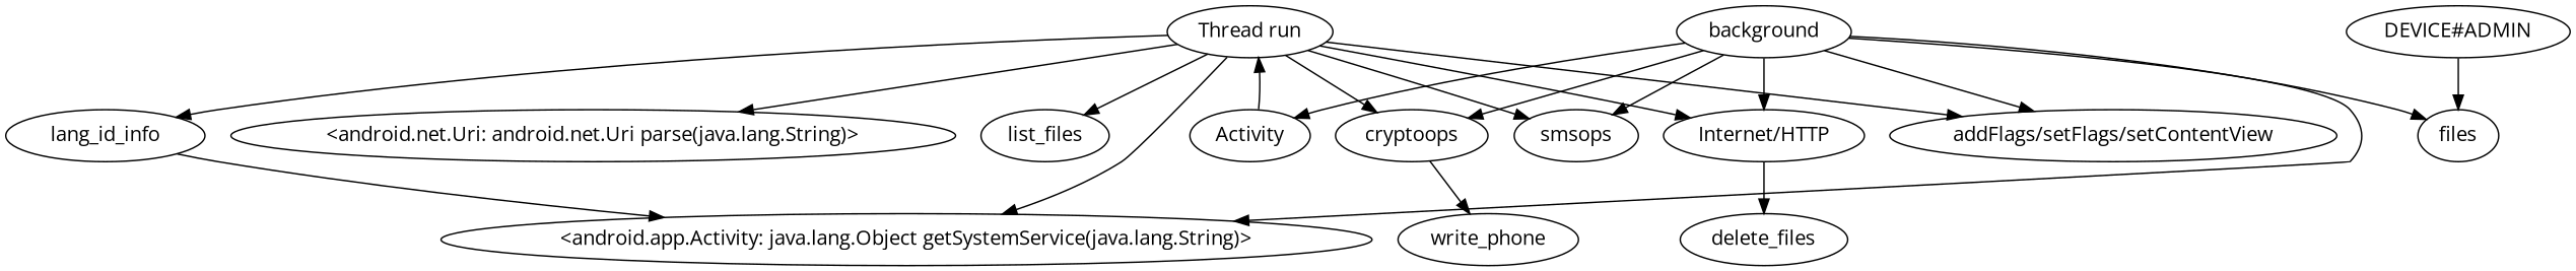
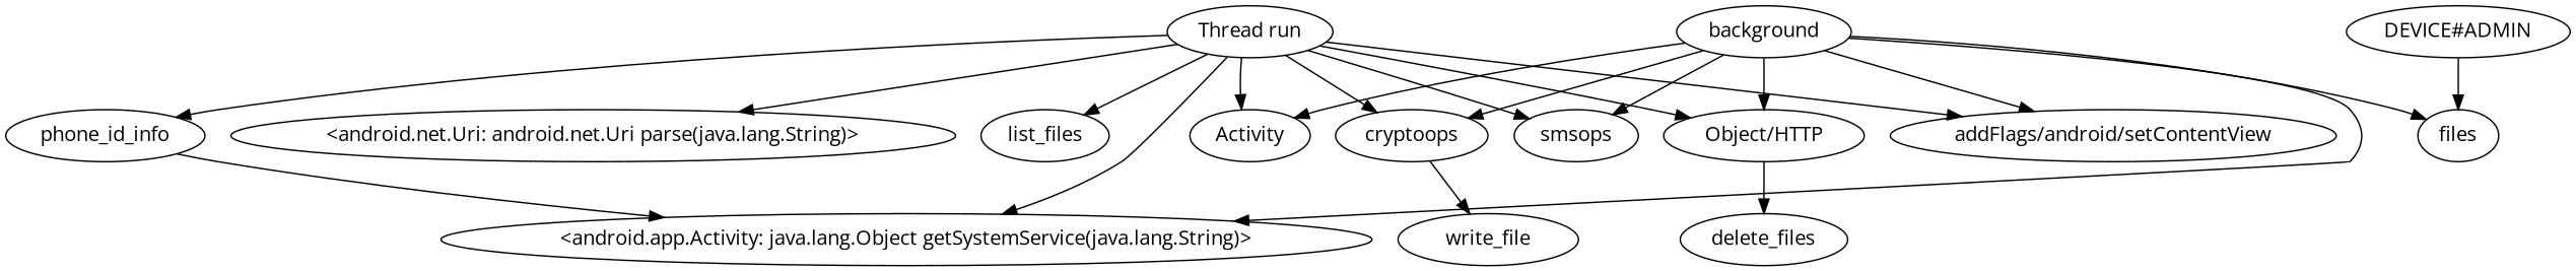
  strict digraph {
    fontname="Open Sans"
    "graph"="{}"
    node [domain=library fontname="Open Sans" type=merged]
    edge [deps="FROM_SENSITIVE_PARENT_TO_SENSITIVE_API-CALL-CALL-CALL" fontname="Open Sans" type=DEP]
    "<android.app.Activity: java.lang.Object getSystemService(java.lang.String)>" [type=SENSITIVE_METHOD]
-   phone_id_info [label=lang_id_info]
+   phone_id_info
    smsops [type=SENSITIVE_METHOD]
    "<android.net.Uri: android.net.Uri parse(java.lang.String)>" [type=SENSITIVE_METHOD]
    cryptoops
-   write_file [label=write_phone]
+   write_file
    n7 [label=Activity]
    n8 [label=files]
    "DEVICE#ADMIN" [type=CONST_STRING]
-   "Internet/HTTP"
+   "Internet/HTTP" [label="Object/HTTP"]
    delete_files
    background [type=entrypoint]
-   "addFlags/setFlags/setContentView"
+   "addFlags/setFlags/setContentView" [label="addFlags/android/setContentView"]
    "Thread run" [type=entrypoint]
    list_files
    phone_id_info -> "<android.app.Activity: java.lang.Object getSystemService(java.lang.String)>" [deps="DATAFLOW-CALL"]
    cryptoops -> write_file [deps=DATAFLOW]
    "DEVICE#ADMIN" -> n8 [deps=DATAFLOW]
    "Internet/HTTP" -> delete_files [deps="FROM_SENSITIVE_PARENT_TO_SENSITIVE_API-CALL-CALL"]
    background -> "<android.app.Activity: java.lang.Object getSystemService(java.lang.String)>" [deps="FROM_SENSITIVE_PARENT_TO_SENSITIVE_API-CALL"]
    background -> smsops [deps="FROM_SENSITIVE_PARENT_TO_SENSITIVE_API-CALL-CALL"]
    background -> cryptoops
    background -> n7 [deps="FROM_SENSITIVE_PARENT_TO_SENSITIVE_API-CALL-CALL"]
    background -> n8 [deps="FROM_SENSITIVE_PARENT_TO_SENSITIVE_API-CALL-CALL"]
    background -> "Internet/HTTP"
    background -> "addFlags/setFlags/setContentView" [deps="FROM_SENSITIVE_PARENT_TO_SENSITIVE_API-CALL"]
    "Thread run" -> "<android.app.Activity: java.lang.Object getSystemService(java.lang.String)>"
    "Thread run" -> phone_id_info
    "Thread run" -> smsops [deps="FROM_SENSITIVE_PARENT_TO_SENSITIVE_API-CALL-CALL"]
    "Thread run" -> "<android.net.Uri: android.net.Uri parse(java.lang.String)>"
    "Thread run" -> cryptoops
-   n7 -> "Thread run"
+   "Thread run" -> n7
    "Thread run" -> "Internet/HTTP" [deps="FROM_SENSITIVE_PARENT_TO_SENSITIVE_API-CALL"]
    "Thread run" -> "addFlags/setFlags/setContentView" [deps="FROM_SENSITIVE_PARENT_TO_SENSITIVE_API-CALL"]
    "Thread run" -> list_files
  }
